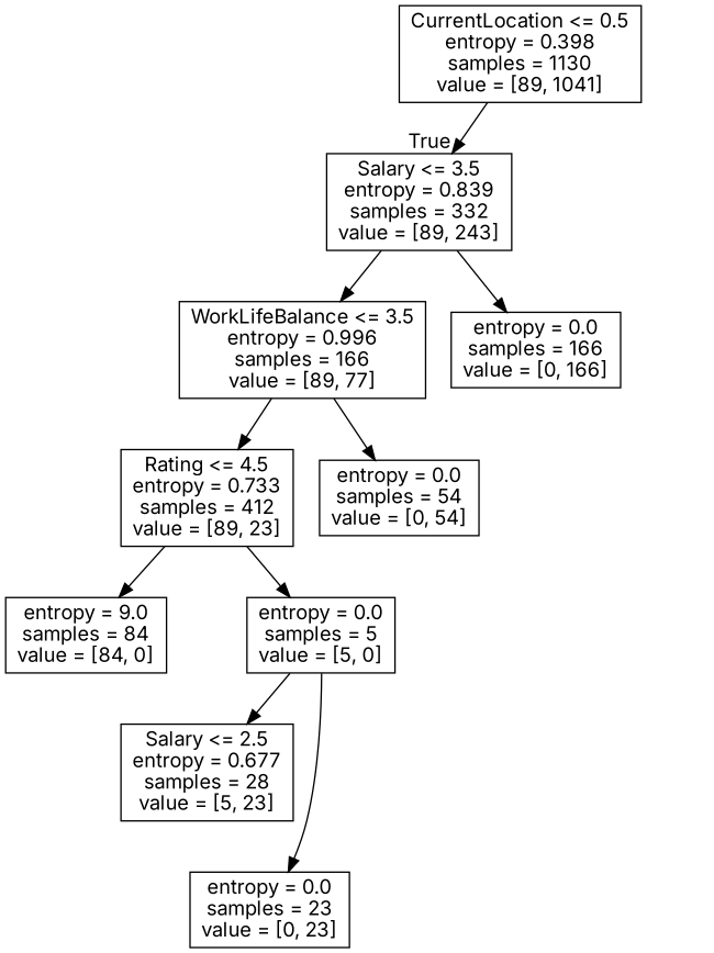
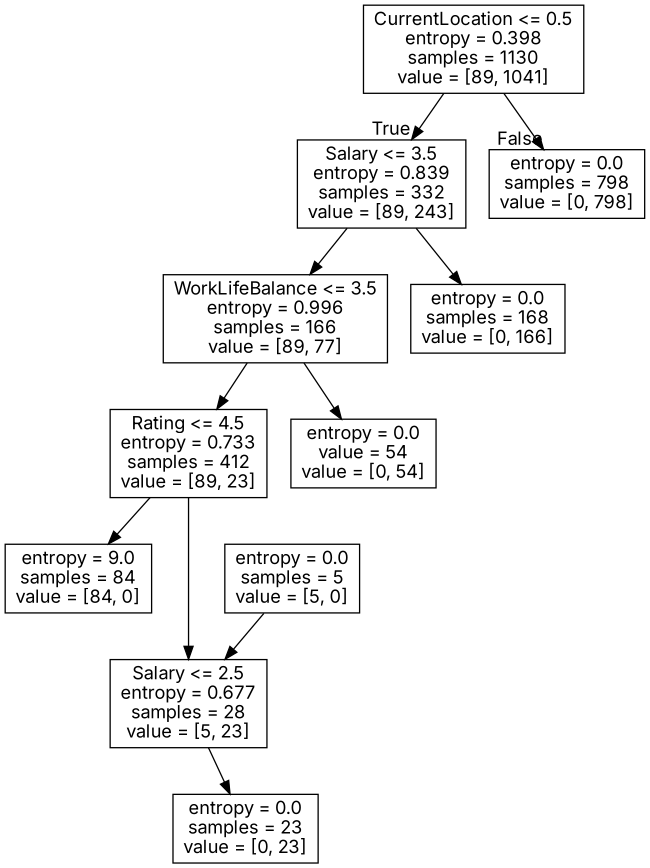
  digraph {
    fontname=Inter
    node [fontname=Inter shape=box]
    edge [fontname=Inter]
    n1 [label="CurrentLocation <= 0.5\nentropy = 0.398\nsamples = 1130\nvalue = [89, 1041]"]
    n2 [label="Salary <= 3.5\nentropy = 0.839\nsamples = 332\nvalue = [89, 243]"]
+   n3 [label="entropy = 0.0\nsamples = 798\nvalue = [0, 798]"]
    n4 [label="WorkLifeBalance <= 3.5\nentropy = 0.996\nsamples = 166\nvalue = [89, 77]"]
-   n5 [label="entropy = 0.0\nsamples = 166\nvalue = [0, 166]"]
+   n5 [label="entropy = 0.0\nsamples = 168\nvalue = [0, 166]"]
    n6 [label="Rating <= 4.5\nentropy = 0.733\nsamples = 412\nvalue = [89, 23]"]
-   n7 [label="entropy = 0.0\nsamples = 54\nvalue = [0, 54]"]
+   n7 [label="entropy = 0.0\nvalue = 54\nvalue = [0, 54]"]
    n8 [label="entropy = 9.0\nsamples = 84\nvalue = [84, 0]"]
    n9 [label="Salary <= 2.5\nentropy = 0.677\nsamples = 28\nvalue = [5, 23]"]
    n10 [label="entropy = 0.0\nsamples = 23\nvalue = [0, 23]"]
    n11 [label="entropy = 0.0\nsamples = 5\nvalue = [5, 0]"]
    n1 -> n2 [headlabel=True labelangle=45 labeldistance=2.5]
+   n1 -> n3 [headlabel=False labelangle=-45 labeldistance=2.5]
    n2 -> n4
    n2 -> n5
    n4 -> n6
    n4 -> n7
    n6 -> n8
-   n6 -> n11
-   n11 -> n10
+   n6 -> n9
+   n9 -> n10
    n11 -> n9
  }
